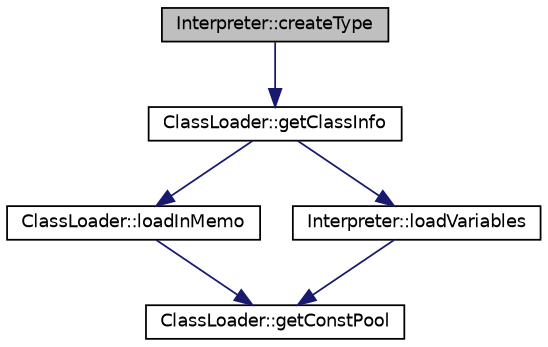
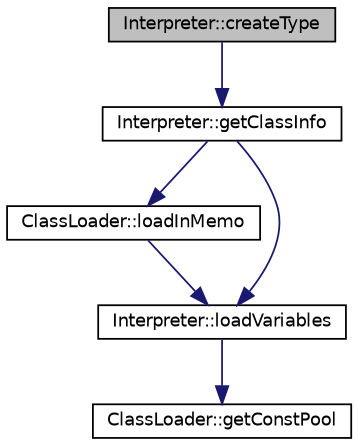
  digraph {
    rankdir=TB
    node [color=black fillcolor=white fontname=Helvetica fontsize=10 shape=record style=filled]
    edge [color=midnightblue fontname=Helvetica fontsize=10 labelfontname=Helvetica labelfontsize=10 style=solid]
    n1 [fillcolor=grey75 fontcolor=black height=0.2 label="Interpreter::createType" width=0.4]
-   n2 [height=0.2 label="ClassLoader::getClassInfo" width=0.4]
+   n2 [height=0.2 label="Interpreter::getClassInfo" width=0.4]
    n3 [height=0.2 label="ClassLoader::loadInMemo" width=0.4]
    n4 [height=0.2 label="Interpreter::loadVariables" width=0.4]
    n5 [height=0.2 label="ClassLoader::getConstPool" width=0.4]
    n1 -> n2
    n2 -> n3
    n2 -> n4
-   n3 -> n5
+   n3 -> n4
    n4 -> n5
  }
